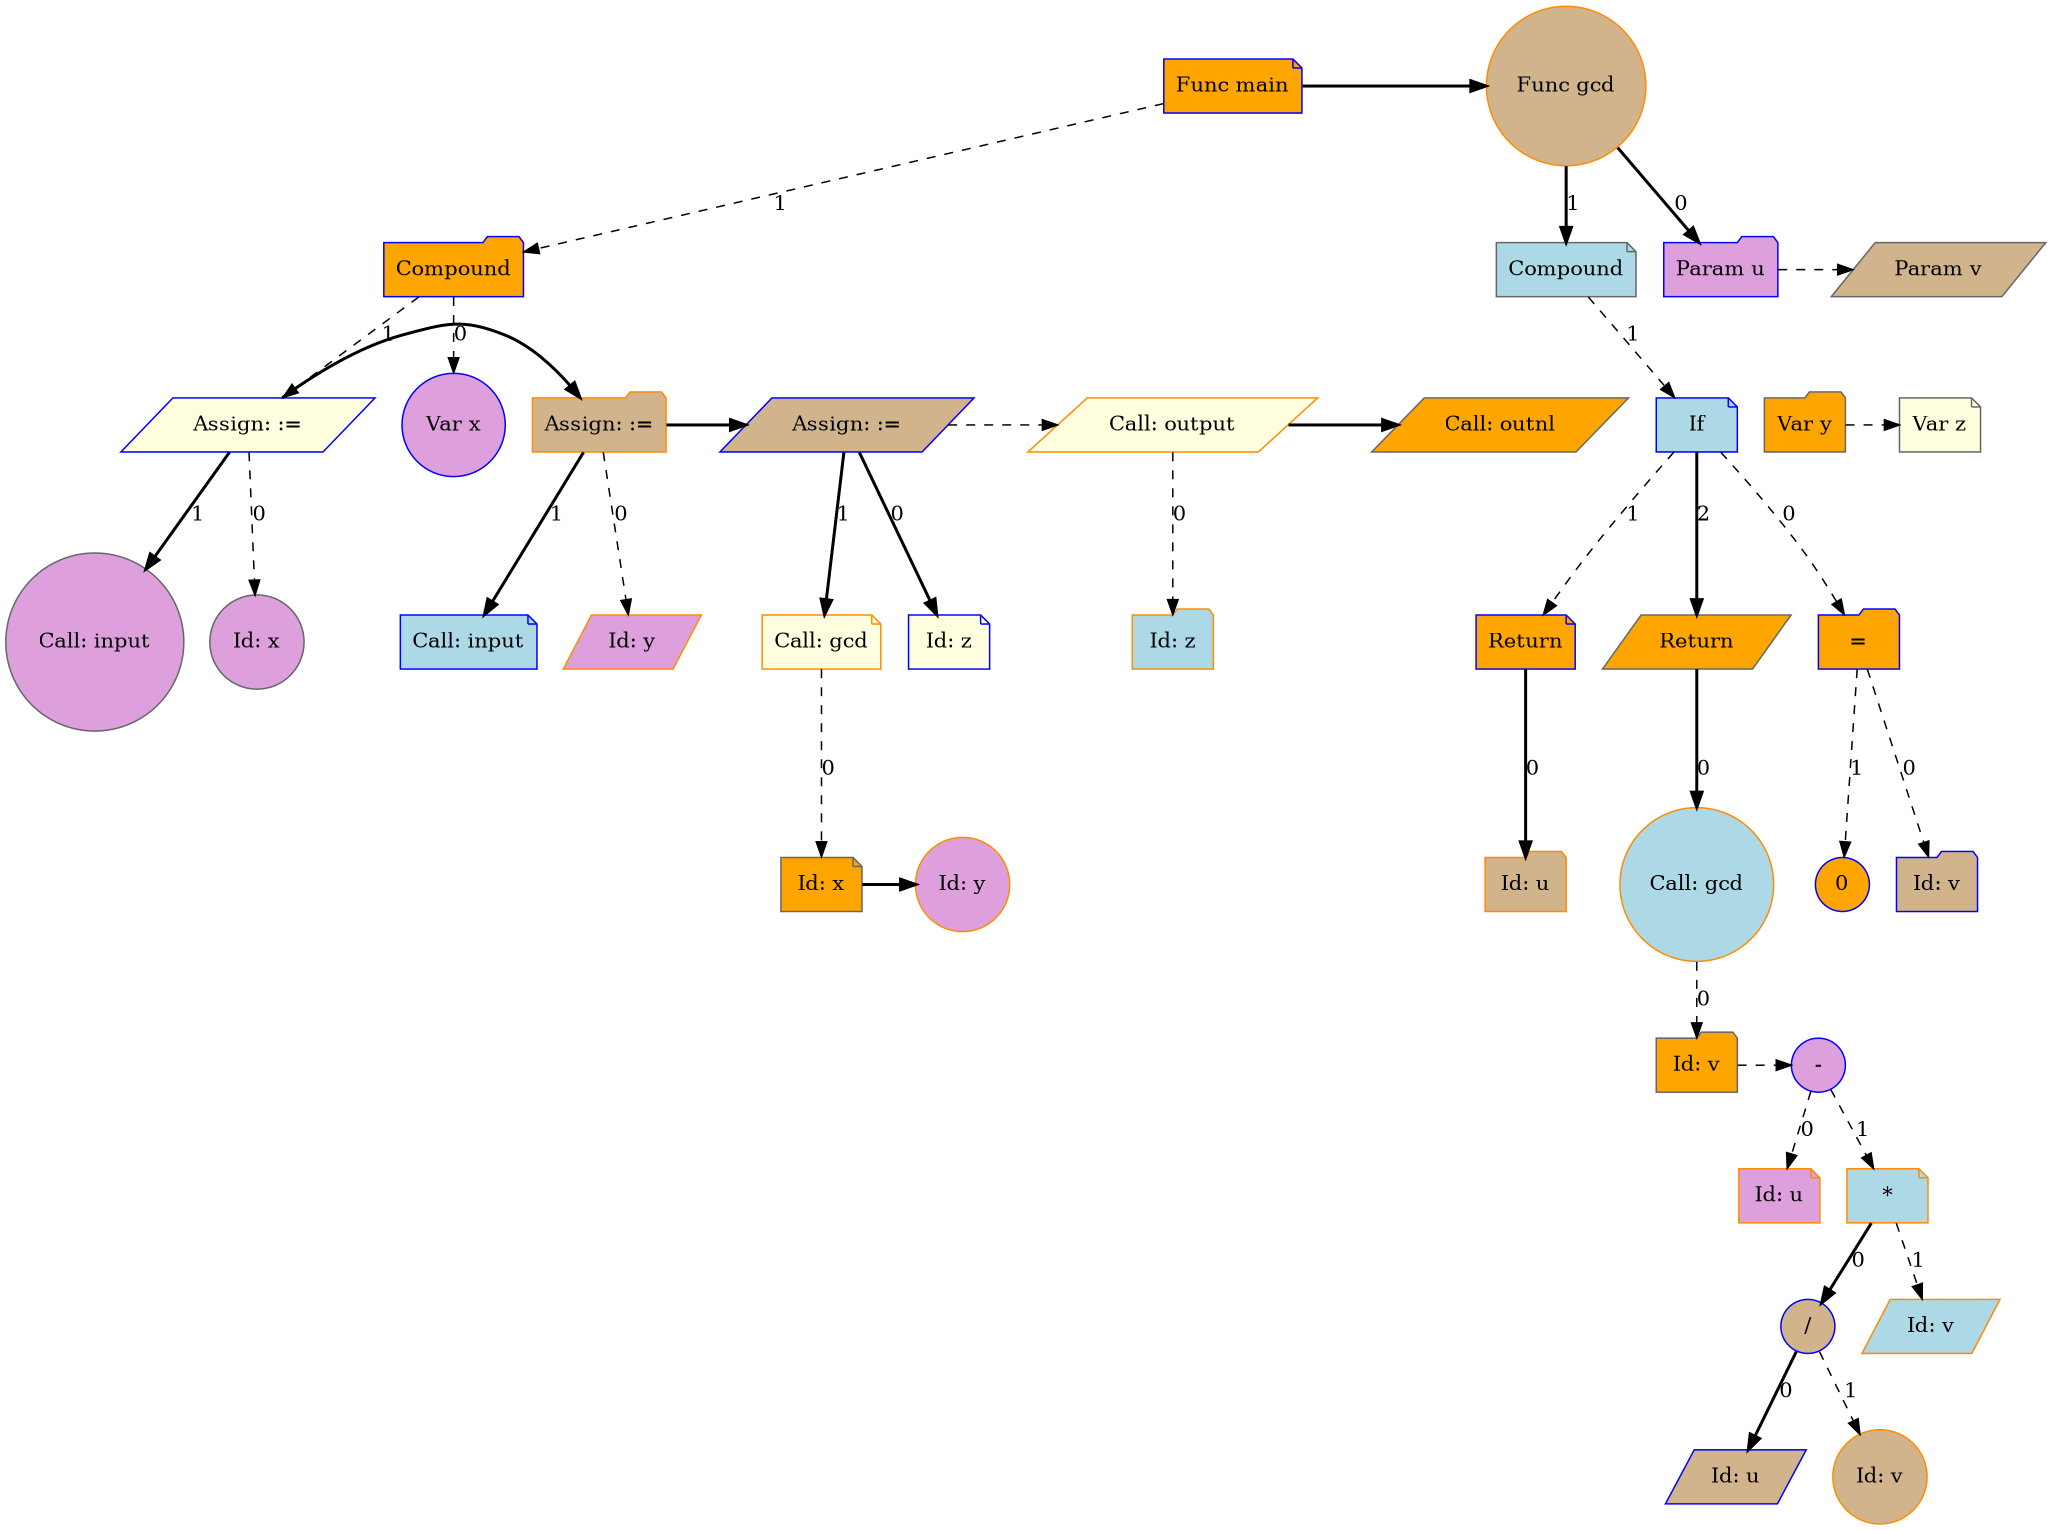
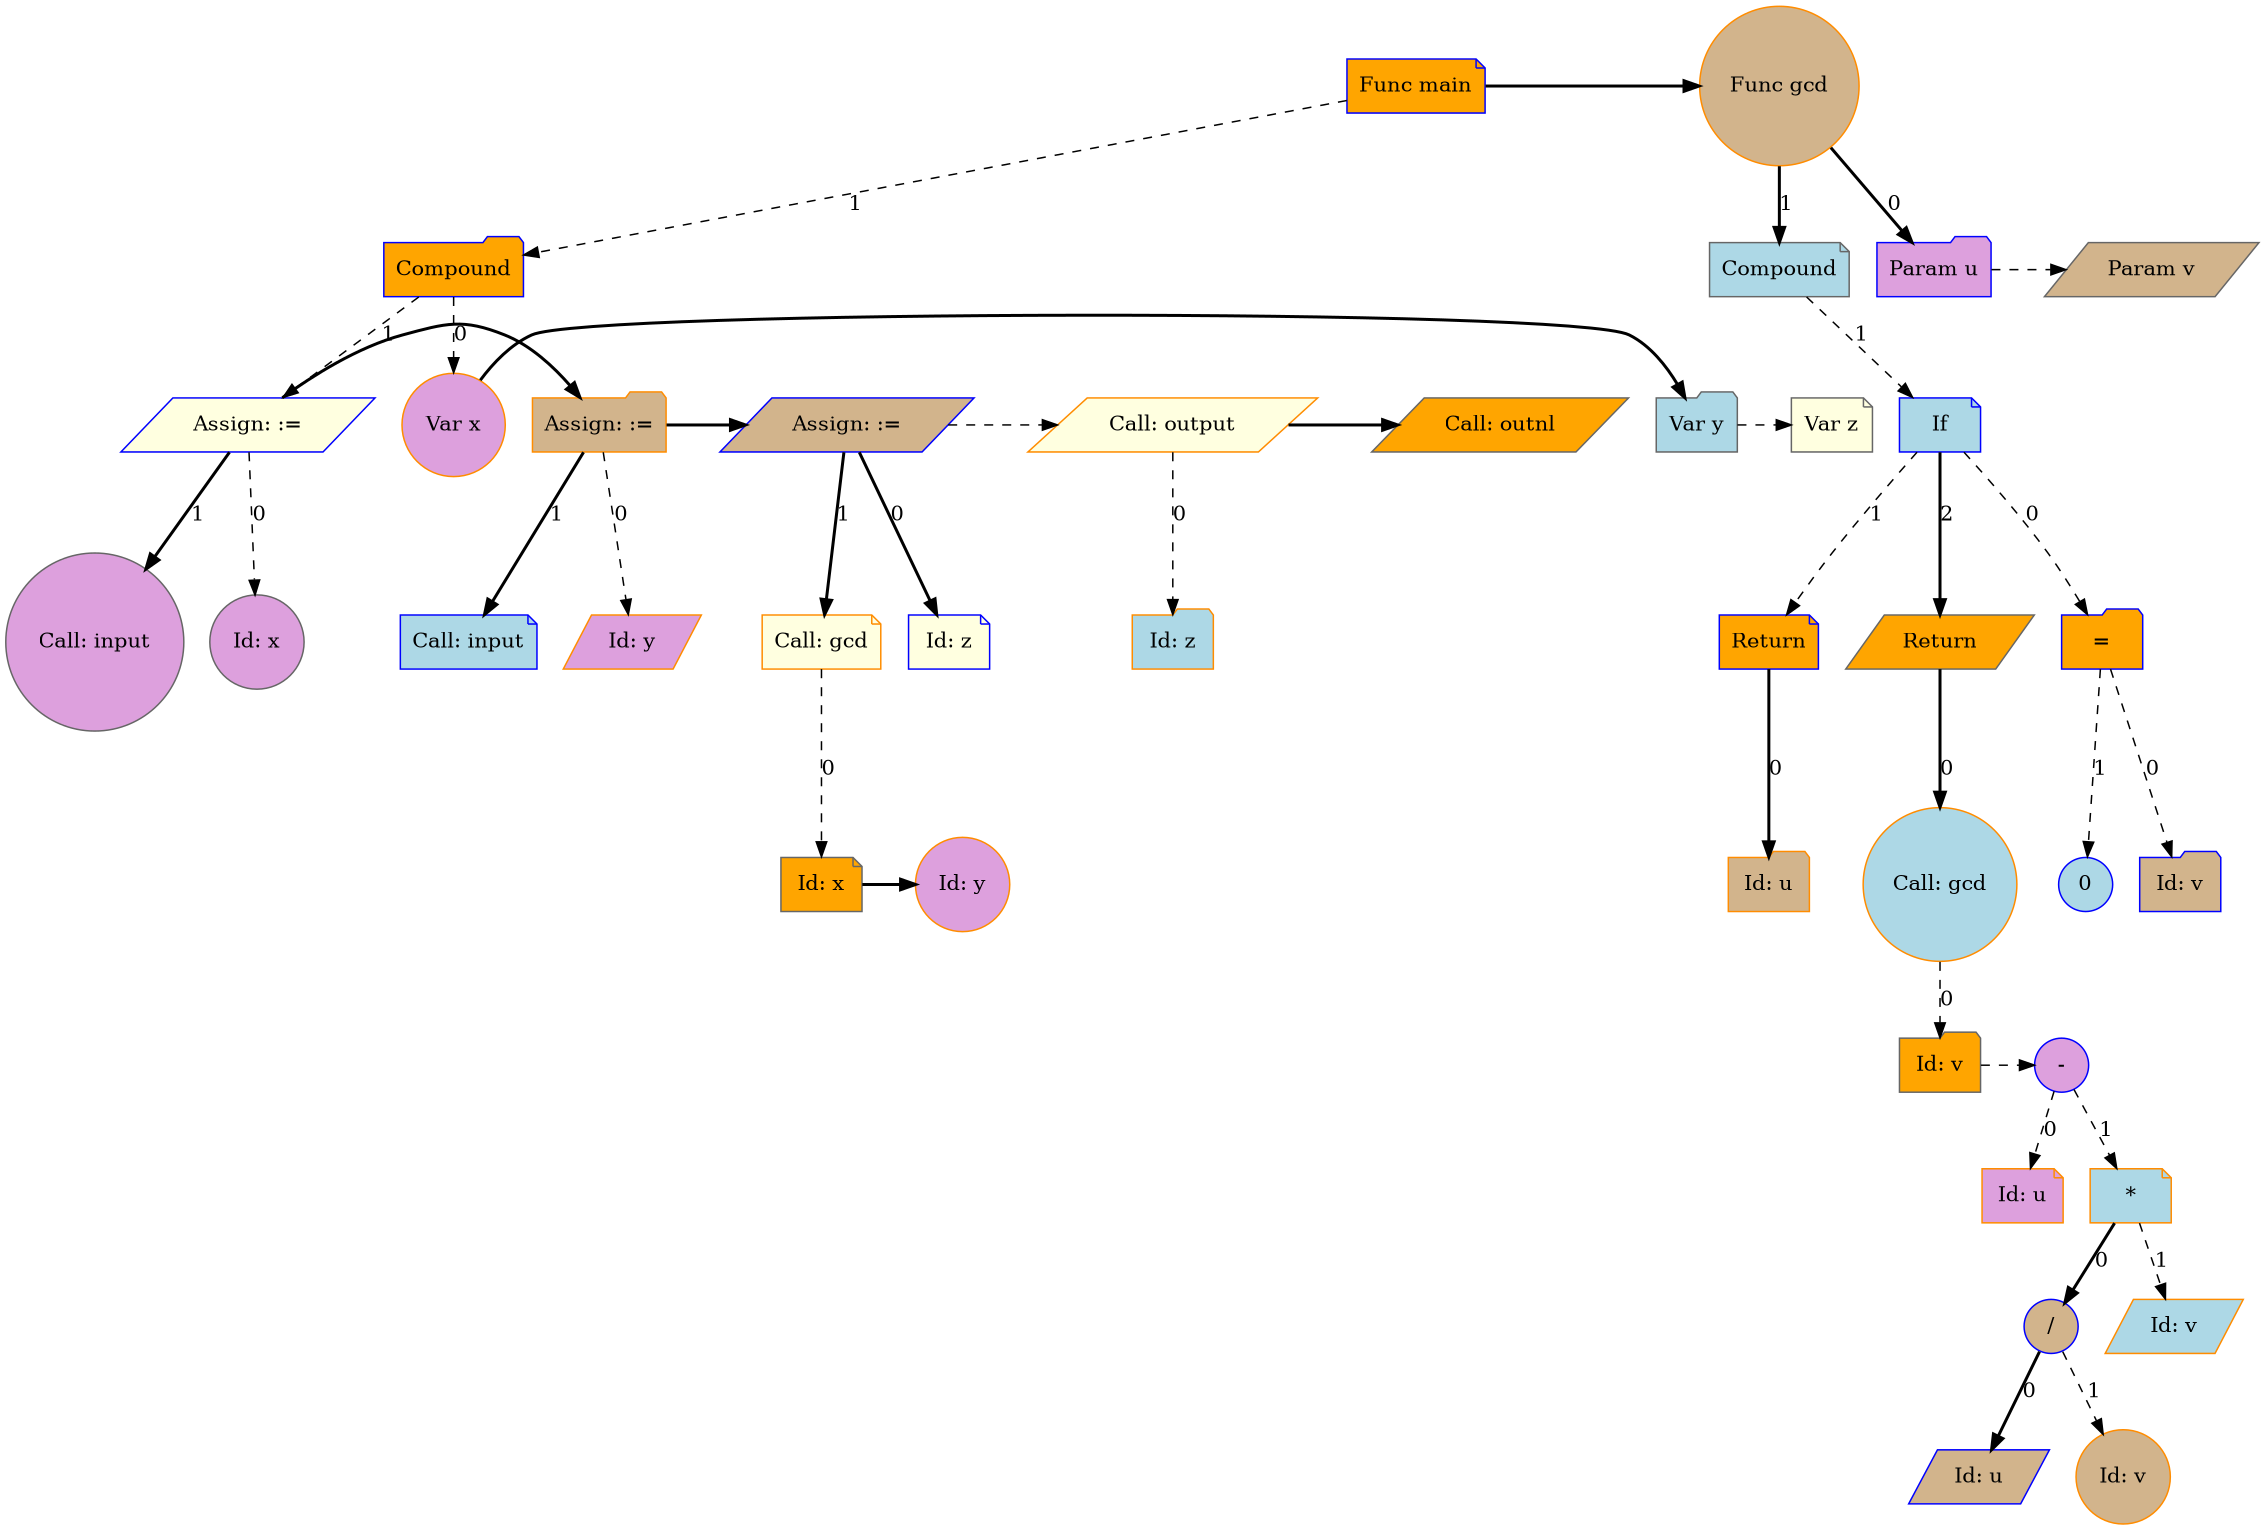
  digraph {
    node [color=blue fillcolor=orange shape=note style=filled]
    edge [style=dashed]
    n1 [fillcolor=plum label="Param u" shape=folder]
    n2 [color=gray40 fillcolor=lightblue label=Compound]
    n3 [fillcolor=plum label="-" shape=circle]
    n4 [color=gray40 label="Id: v" shape=folder]
    n5 [color=darkorange fillcolor=tan label="Func gcd" shape=circle]
    n6 [color=gray40 fillcolor=tan label="Param v" shape=parallelogram]
    n7 [fillcolor=lightblue label=If]
    n8 [label="=" shape=folder]
    n9 [label=Return]
    n10 [color=gray40 label=Return shape=parallelogram]
    n11 [fillcolor=tan label="Id: v" shape=folder]
-   n12 [label=0 shape=circle]
+   n12 [fillcolor=lightblue label=0 shape=circle]
    n13 [color=darkorange fillcolor=tan label="Id: u" shape=folder]
    n14 [color=darkorange fillcolor=lightblue label="Call: gcd" shape=circle]
    n15 [color=darkorange fillcolor=plum label="Id: u"]
    n16 [color=darkorange fillcolor=lightblue label="*"]
    n17 [fillcolor=lightyellow label="Assign: :=" shape=parallelogram]
    n18 [color=darkorange fillcolor=tan label="Assign: :=" shape=folder]
    n19 [fillcolor=tan label="Assign: :=" shape=parallelogram]
    n20 [color=darkorange fillcolor=lightyellow label="Call: output" shape=parallelogram]
    n21 [color=gray40 label="Call: outnl" shape=parallelogram]
    n22 [fillcolor=tan label="/" shape=circle]
    n23 [color=darkorange fillcolor=lightblue label="Id: v" shape=parallelogram]
    n24 [fillcolor=tan label="Id: u" shape=parallelogram]
    n25 [color=darkorange fillcolor=tan label="Id: v" shape=circle]
    n26 [label="Func main"]
    n27 [label=Compound shape=folder]
-   n28 [fillcolor=plum label="Var x" shape=circle]
-   n29 [color=gray40 label="Var y" shape=folder]
+   n28 [color=darkorange fillcolor=plum label="Var x" shape=circle]
+   n29 [color=gray40 fillcolor=lightblue label="Var y" shape=folder]
    n30 [color=gray40 fillcolor=lightyellow label="Var z"]
    n31 [color=gray40 fillcolor=plum label="Id: x" shape=circle]
    n32 [color=gray40 fillcolor=plum label="Call: input" shape=circle]
    n33 [color=darkorange fillcolor=plum label="Id: y" shape=parallelogram]
    n34 [fillcolor=lightblue label="Call: input"]
    n35 [fillcolor=lightyellow label="Id: z"]
    n36 [color=darkorange fillcolor=lightyellow label="Call: gcd"]
    n37 [color=gray40 label="Id: x"]
    n38 [color=darkorange fillcolor=plum label="Id: y" shape=circle]
    n39 [color=darkorange fillcolor=lightblue label="Id: z" shape=folder]
    subgraph sub_1 {
      ordering=out
      rank=same
      rankdir=LR
      n1
      n2
    }
    subgraph sub_2 {
      rank=same
      rankdir=LR
      n3
      n4
    }
    subgraph sub_3 {
      rankdir=TB
      n1
      n2
      n5
    }
    subgraph sub_4 {
      rank=same
      rankdir=LR
      n1
      n6
    }
    subgraph sub_5 {
      rankdir=LR
      n1
      n6
    }
    subgraph sub_6 {
      ordering=out
      rank=same
      rankdir=LR
      n7
    }
    subgraph sub_7 {
      rankdir=TB
      n2
      n7
    }
    subgraph sub_8 {
      ordering=out
      rank=same
      rankdir=LR
      n8
      n9
      n10
    }
    subgraph sub_9 {
      rankdir=TB
      n7
      n8
      n9
      n10
    }
    subgraph sub_10 {
      ordering=out
      rank=same
      rankdir=LR
      n11
      n12
    }
    subgraph sub_11 {
      rankdir=TB
      n8
      n11
      n12
    }
    subgraph sub_12 {
      ordering=out
      rank=same
      rankdir=LR
      n13
    }
    subgraph sub_13 {
      rankdir=TB
      n9
      n13
    }
    subgraph sub_14 {
      ordering=out
      rank=same
      rankdir=LR
      n14
    }
    subgraph sub_15 {
      rankdir=TB
      n3
      n15
      n16
    }
    subgraph sub_16 {
      rankdir=TB
      n10
      n14
    }
    subgraph sub_17 {
      ordering=out
      rank=same
      rankdir=LR
      n4
    }
    subgraph sub_18 {
      rankdir=TB
      n4
      n14
    }
    subgraph sub_19 {
      rankdir=LR
      n17
      n18
      n19
      n20
      n21
    }
    subgraph sub_20 {
      rankdir=LR
      n3
      n4
    }
    subgraph sub_21 {
      ordering=out
      rank=same
      rankdir=LR
      n15
      n16
    }
    subgraph sub_22 {
      ordering=out
      rank=same
      rankdir=LR
      n22
      n23
    }
    subgraph sub_23 {
      rankdir=TB
      n16
      n22
      n23
    }
    subgraph sub_24 {
      ordering=out
      rank=same
      rankdir=LR
      n24
      n25
    }
    subgraph sub_25 {
      rankdir=TB
      n22
      n24
      n25
    }
    subgraph sub_26 {
      rank=same
      rankdir=LR
      n5
      n26
    }
    subgraph sub_27 {
      rankdir=LR
      n5
      n26
    }
    subgraph sub_28 {
      ordering=out
      rank=same
      rankdir=LR
      n27
    }
    subgraph sub_29 {
      rankdir=TB
      n26
      n27
    }
    subgraph sub_30 {
      ordering=out
      rank=same
      rankdir=LR
      n17
      n28
    }
    subgraph sub_31 {
      rankdir=TB
      n17
      n27
      n28
    }
    subgraph sub_32 {
      rank=same
      rankdir=LR
      n28
      n29
      n30
    }
    subgraph sub_33 {
      rankdir=LR
      n28
      n29
      n30
    }
    subgraph sub_34 {
      ordering=out
      rank=same
      rankdir=LR
      n31
      n32
    }
    subgraph sub_35 {
      rankdir=TB
      n17
      n31
      n32
    }
    subgraph sub_36 {
      rank=same
      rankdir=LR
      n17
      n18
      n19
      n20
      n21
    }
    subgraph sub_37 {
      ordering=out
      rank=same
      rankdir=LR
      n33
      n34
    }
    subgraph sub_38 {
      rankdir=TB
      n18
      n33
      n34
    }
    subgraph sub_39 {
      ordering=out
      rank=same
      rankdir=LR
      n35
      n36
    }
    subgraph sub_40 {
      rankdir=TB
      n19
      n35
      n36
    }
    subgraph sub_41 {
      ordering=out
      rank=same
      rankdir=LR
      n37
    }
    subgraph sub_42 {
      rankdir=TB
      n36
      n37
    }
    subgraph sub_43 {
      rank=same
      rankdir=LR
      n37
      n38
    }
    subgraph sub_44 {
      rankdir=LR
      n37
      n38
    }
    subgraph sub_45 {
      ordering=out
      rank=same
      rankdir=LR
      n39
    }
    subgraph sub_46 {
      rankdir=TB
      n20
      n39
    }
    n1 -> n6
    n2 -> n7 [label=1]
    n3 -> n15 [label=0]
    n3 -> n16 [label=1]
    n4 -> n3
    n5 -> n1 [label=0 style=bold]
    n5 -> n2 [label=1 style=bold]
    n7 -> n8 [label=0]
    n7 -> n9 [label=1]
    n7 -> n10 [label=2 style=bold]
    n8 -> n11 [label=0]
    n8 -> n12 [label=1]
    n9 -> n13 [label=0 style=bold]
    n10 -> n14 [label=0 style=bold]
    n14 -> n4 [label=0]
    n16 -> n22 [label=0 style=bold]
    n16 -> n23 [label=1]
    n17 -> n18 [style=bold]
    n17 -> n31 [label=0]
    n17 -> n32 [label=1 style=bold]
    n18 -> n19 [style=bold]
    n18 -> n33 [label=0]
    n18 -> n34 [label=1 style=bold]
    n19 -> n20
    n19 -> n35 [label=0 style=bold]
    n19 -> n36 [label=1 style=bold]
    n20 -> n21 [style=bold]
    n20 -> n39 [label=0]
    n22 -> n24 [label=0 style=bold]
    n22 -> n25 [label=1]
    n26 -> n5 [style=bold]
    n26 -> n27 [label=1]
    n27 -> n17 [label=1]
    n27 -> n28 [label=0]
+   n28 -> n29 [style=bold]
    n29 -> n30
    n36 -> n37 [label=0]
    n37 -> n38 [style=bold]
  }
